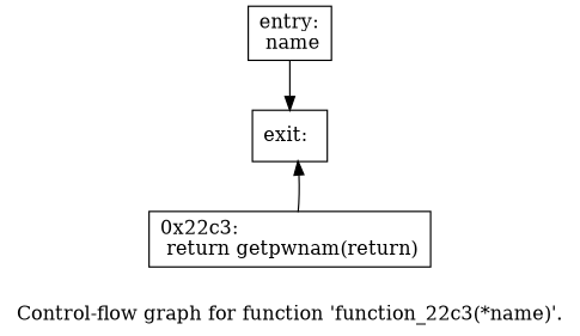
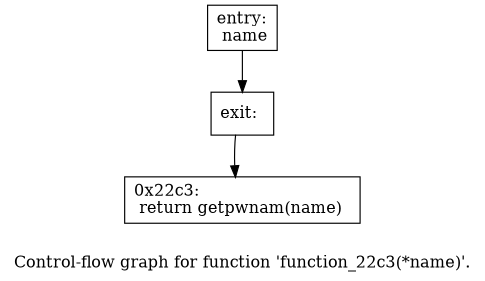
  digraph {
    label="Control-flow graph for function 'function_22c3(*name)'."
    node [shape=record]
    n1 [label="{entry:\l  name\l}"]
    n2 [label="{exit:\l}"]
-   n3 [label="{0x22c3:\l  return getpwnam(return)\l}"]
+   n3 [label="{0x22c3:\l  return getpwnam(name)\l}"]
    n1 -> n2
-   n3 -> n2
+   n2 -> n3
  }
